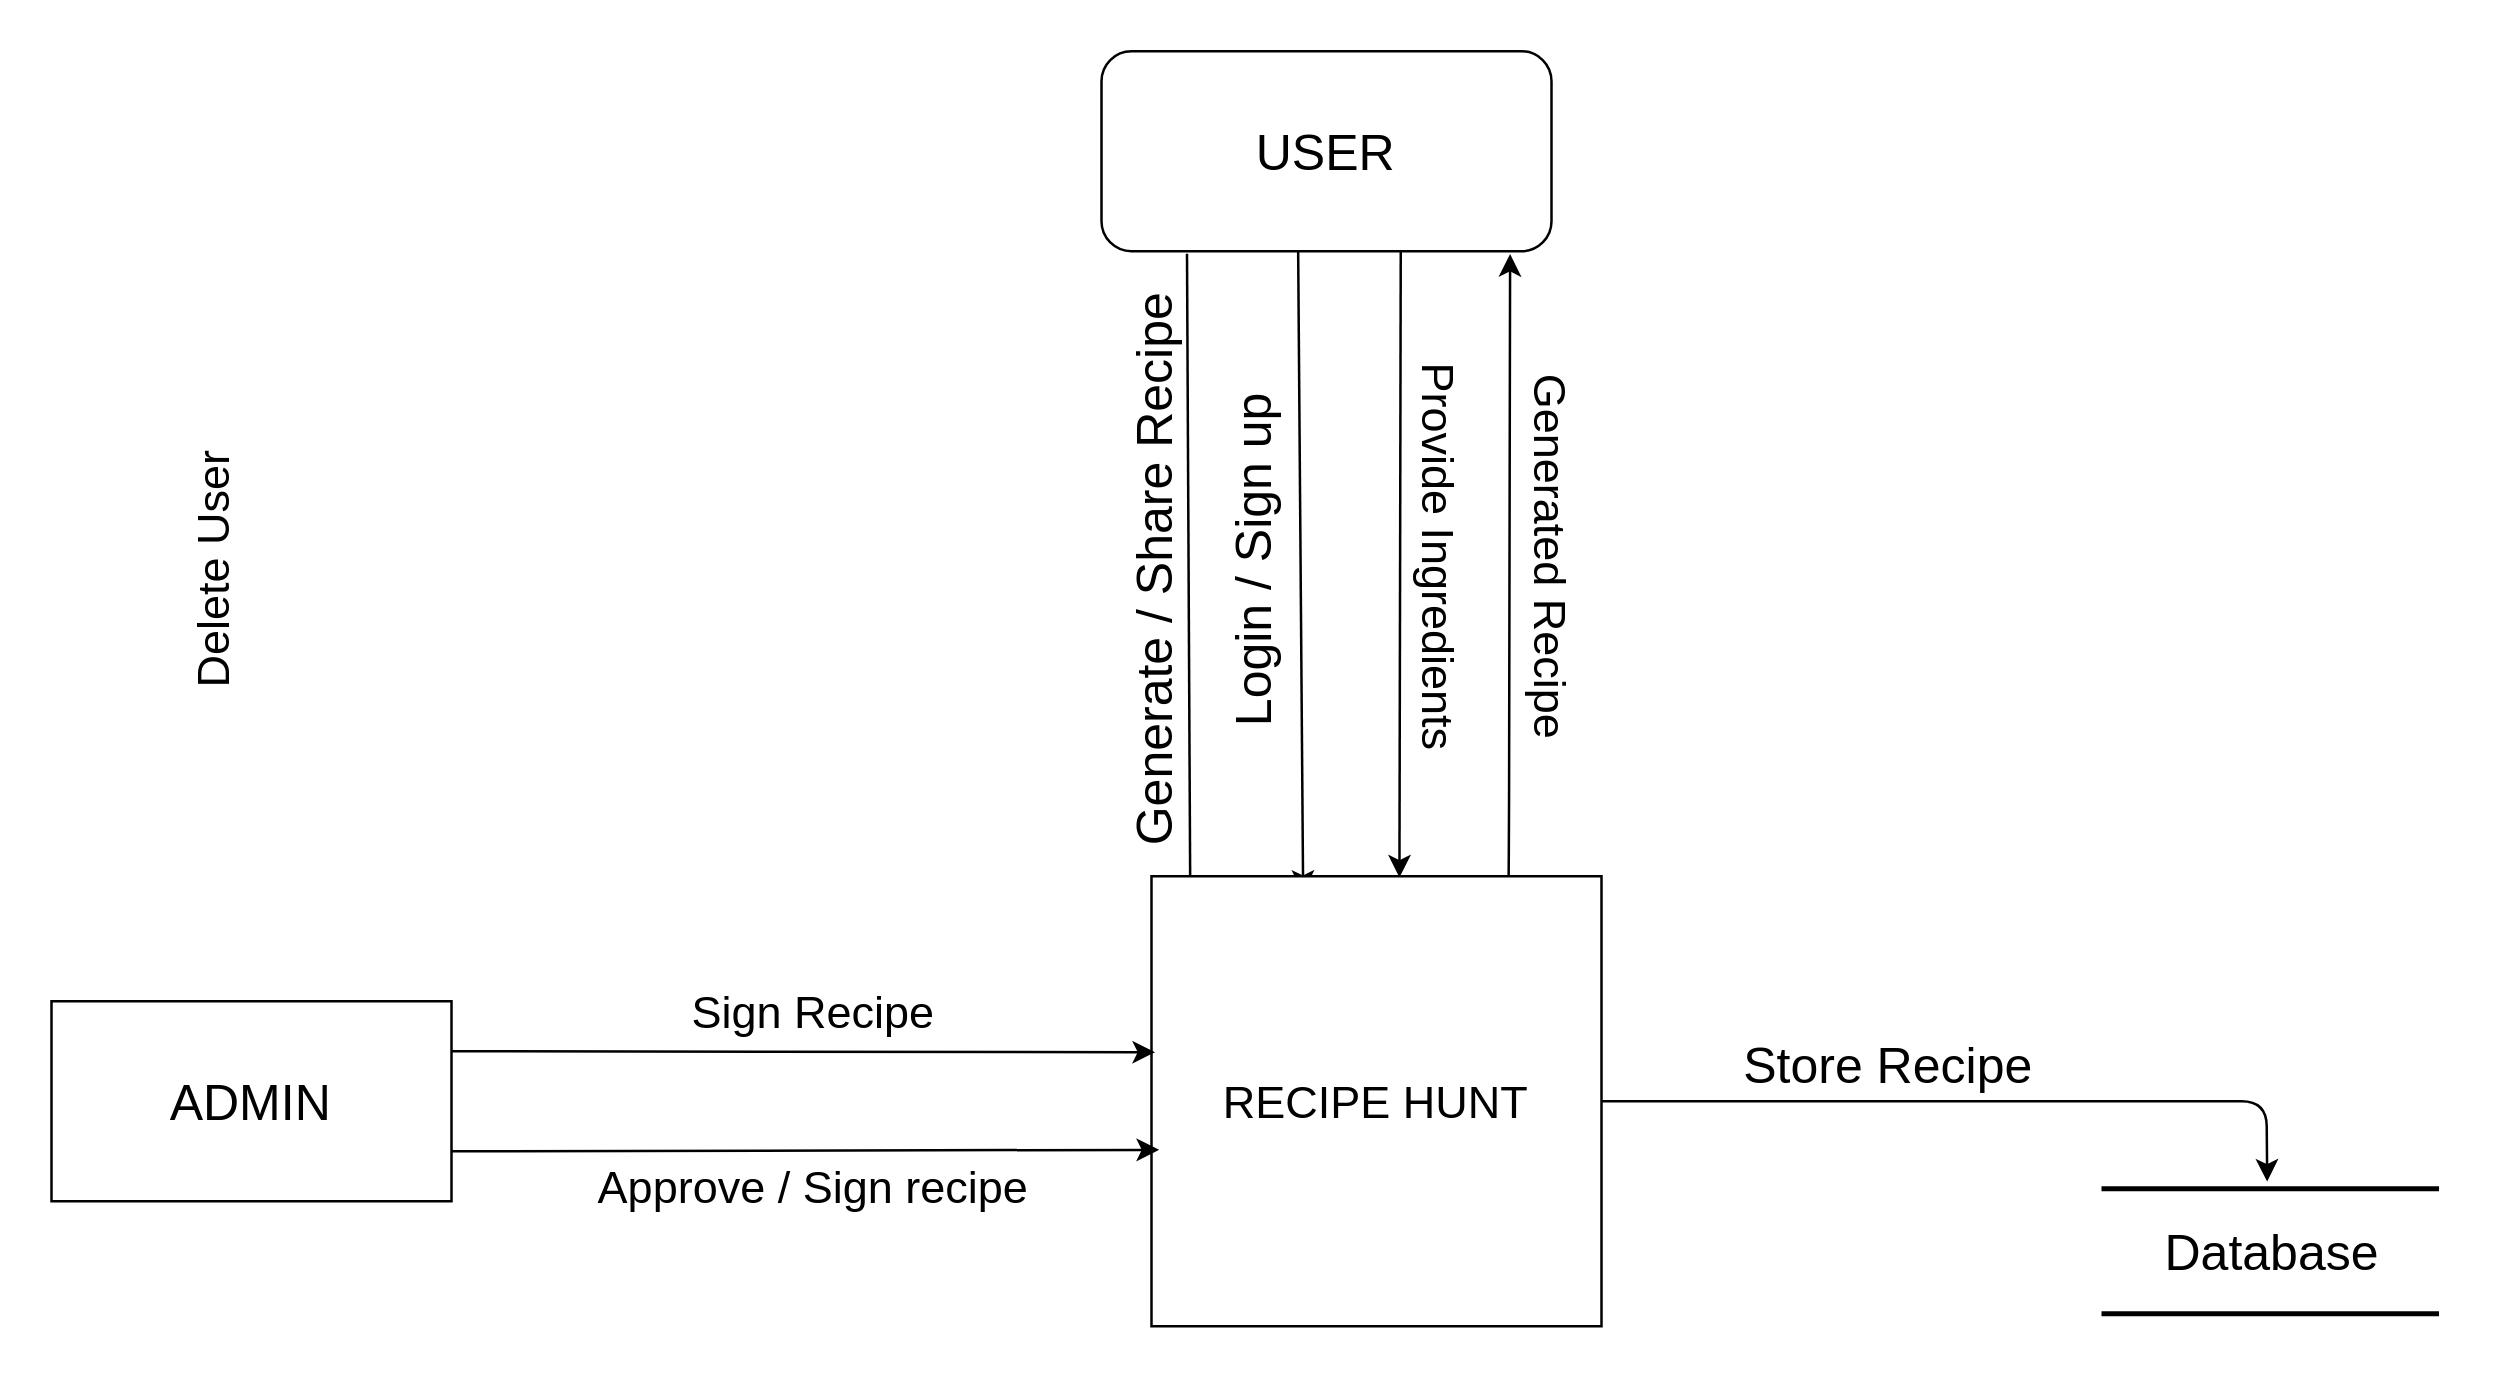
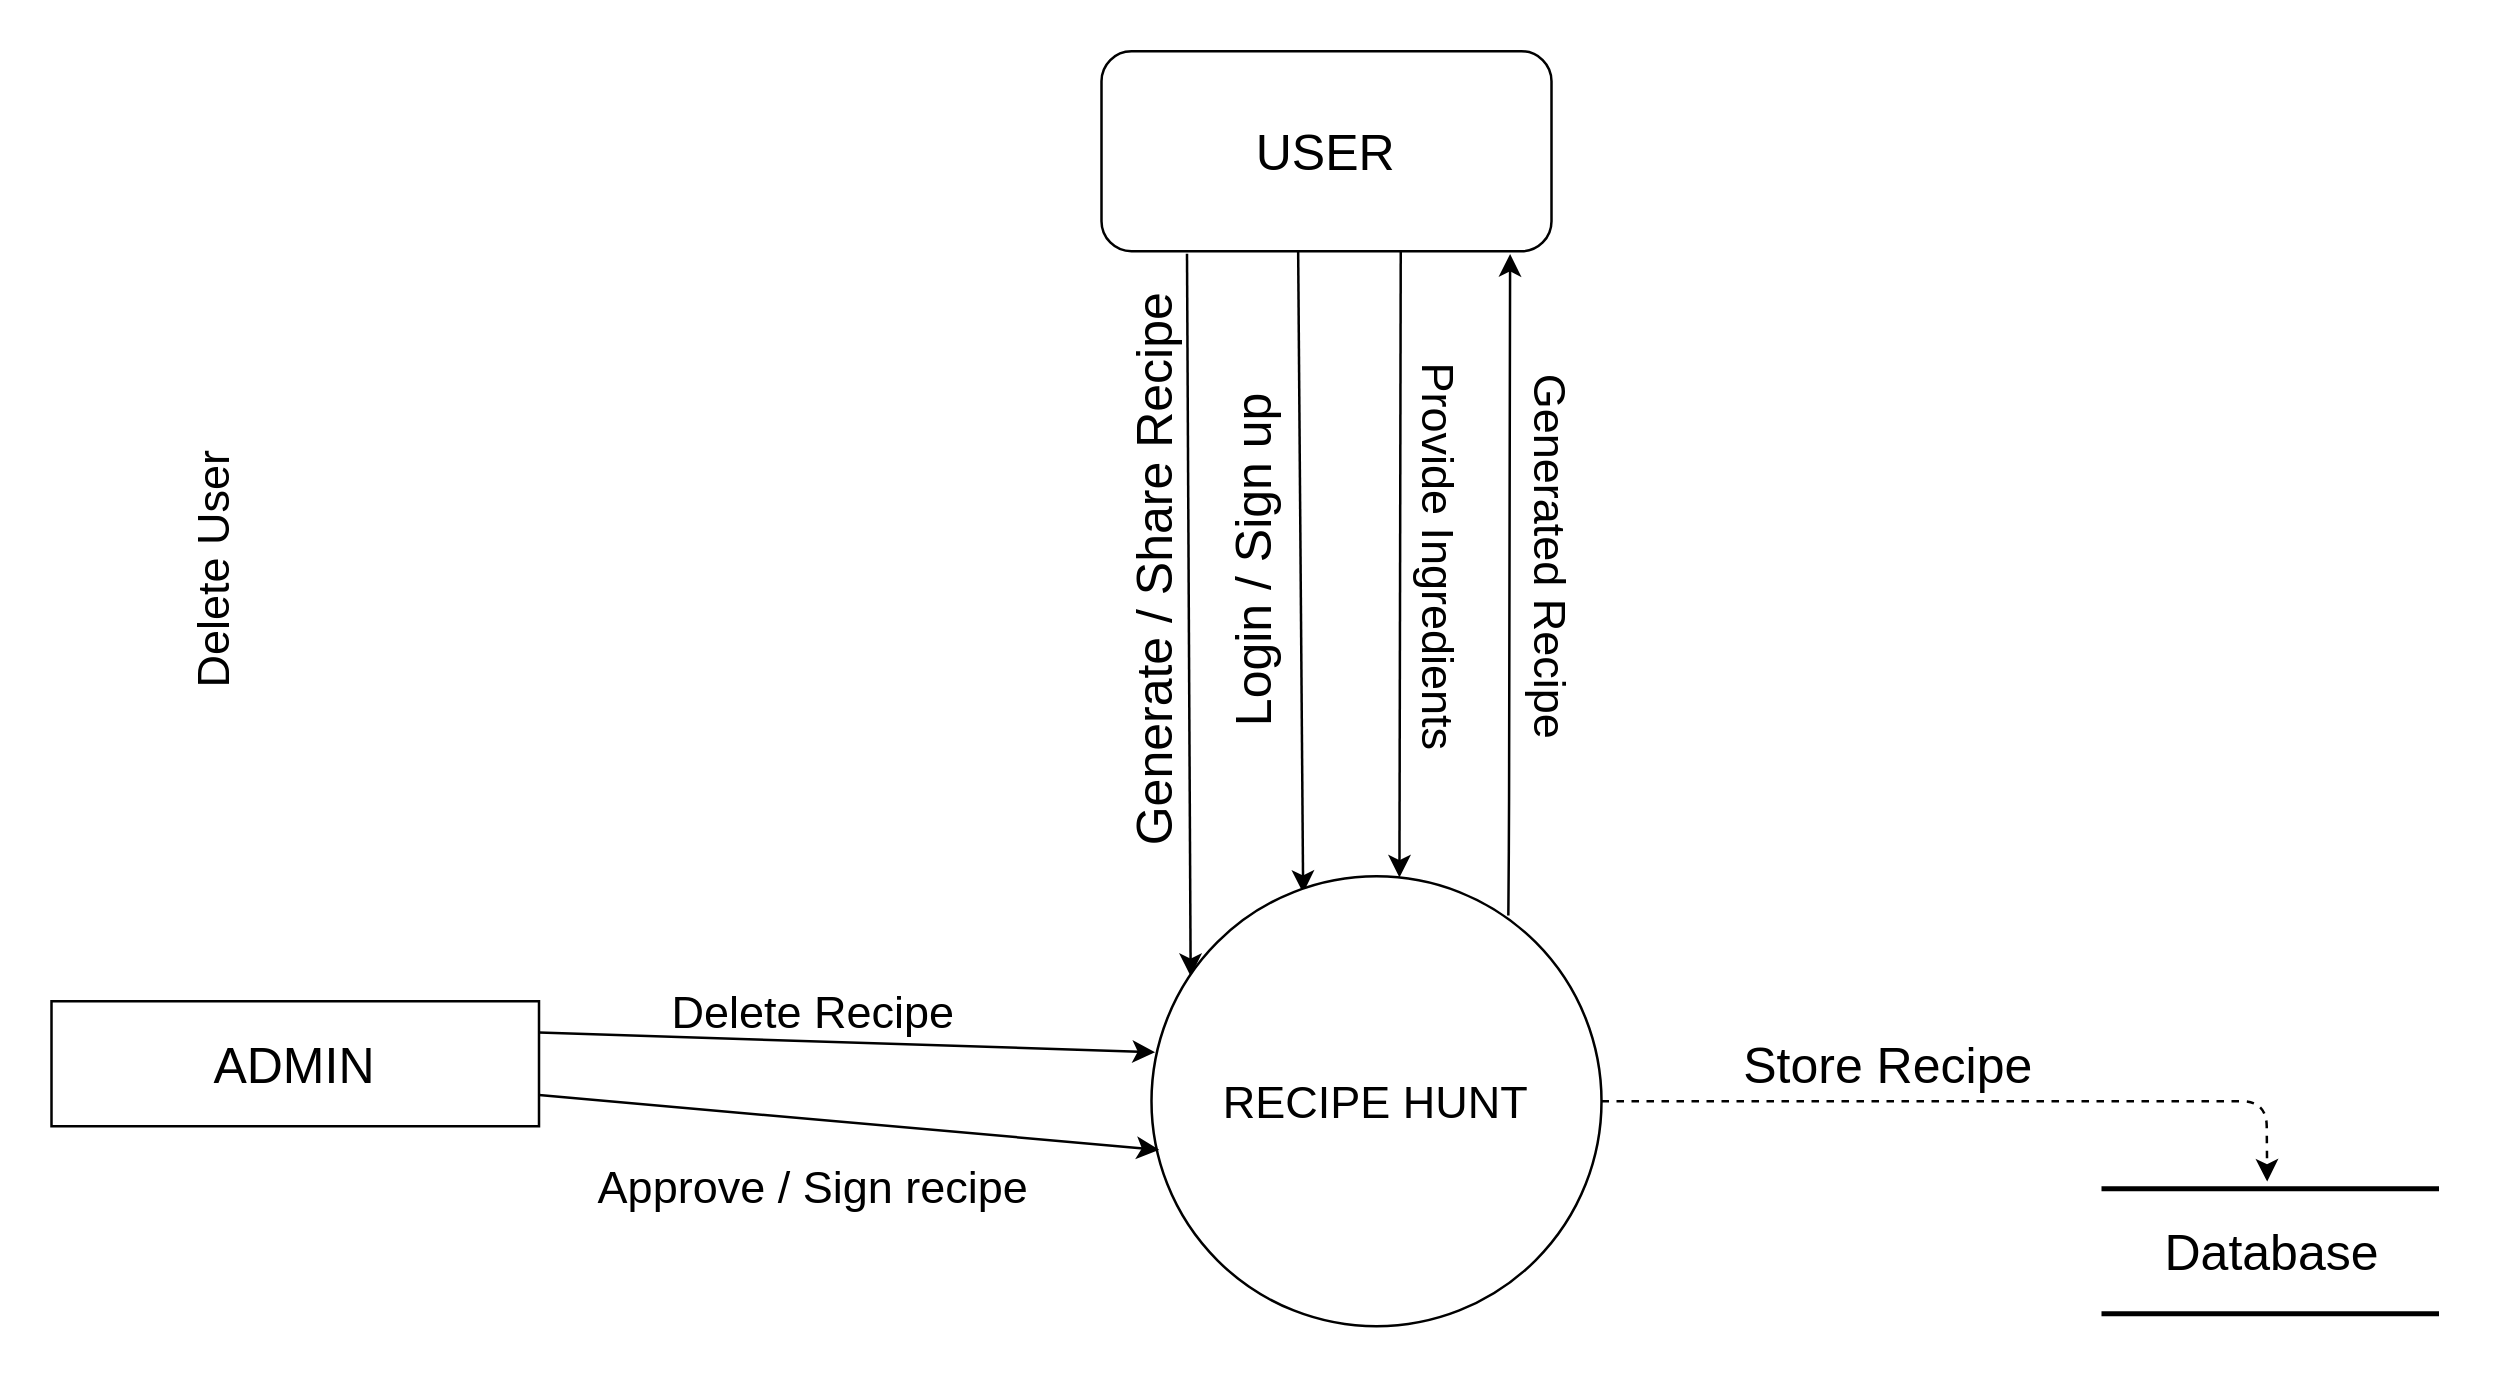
  <mxCell id="0" />
  <mxCell id="1" parent="0" />
  <mxCell id="2" style="edgeStyle=none;html=1;fontSize=20;entryX=0.793;entryY=0.087;entryDx=0;entryDy=0;startArrow=classic;startFill=1;endArrow=none;endFill=0;exitX=0.908;exitY=1.014;exitDx=0;exitDy=0;exitPerimeter=0;entryPerimeter=0;" edge="1" parent="1" source="6" target="8"><mxGeometry relative="1" as="geometry"><mxPoint x="670" y="330" as="targetPoint" /><mxPoint x="540" y="10" as="sourcePoint" /><Array as="points"><mxPoint x="603" y="330" /></Array></mxGeometry></mxCell>
  <mxCell id="3" style="edgeStyle=none;html=1;entryX=0.087;entryY=0.222;entryDx=0;entryDy=0;entryPerimeter=0;fontFamily=Helvetica;fontSize=20;startArrow=none;startFill=0;endArrow=classic;endFill=1;exitX=0.19;exitY=1.013;exitDx=0;exitDy=0;exitPerimeter=0;" edge="1" parent="1" source="6" target="8"><mxGeometry relative="1" as="geometry" /></mxCell>
  <mxCell id="4" style="edgeStyle=none;html=1;entryX=0.337;entryY=0.037;entryDx=0;entryDy=0;entryPerimeter=0;fontFamily=Helvetica;fontSize=20;startArrow=none;startFill=0;endArrow=classic;endFill=1;exitX=0.437;exitY=0.997;exitDx=0;exitDy=0;exitPerimeter=0;" edge="1" parent="1" source="6" target="8"><mxGeometry relative="1" as="geometry"><mxPoint x="512" y="10" as="sourcePoint" /></mxGeometry></mxCell>
  <mxCell id="5" style="edgeStyle=none;html=1;entryX=0.551;entryY=0.003;entryDx=0;entryDy=0;entryPerimeter=0;fontFamily=Helvetica;fontSize=20;startArrow=none;startFill=0;endArrow=classic;endFill=1;exitX=0.665;exitY=0.991;exitDx=0;exitDy=0;exitPerimeter=0;" edge="1" parent="1" source="6" target="8"><mxGeometry relative="1" as="geometry" /></mxCell>
  <mxCell id="6" value="&lt;span style=&quot;font-size: 20px;&quot;&gt;USER&lt;/span&gt;" style="whiteSpace=wrap;html=1;rounded=1;" vertex="1" parent="1"><mxGeometry x="440" width="180" height="80" as="geometry" y="20" /></mxCell>
- <mxCell id="7" style="edgeStyle=none;html=1;exitX=1;exitY=0.5;exitDx=0;exitDy=0;entryX=0.491;entryY=-0.057;entryDx=0;entryDy=0;entryPerimeter=0;fontFamily=Helvetica;fontSize=20;startArrow=none;startFill=0;endArrow=classic;endFill=1;" edge="1" parent="1" source="8" target="19"><mxGeometry relative="1" as="geometry"><Array as="points"><mxPoint x="906" y="440" /></Array></mxGeometry></mxCell>
- <mxCell id="8" value="&lt;font style=&quot;font-size: 18px;&quot;&gt;RECIPE HUNT&lt;/font&gt;" style="whiteSpace=wrap;html=1;fontSize=20;rounded=0;" vertex="1" parent="1"><mxGeometry x="460" y="350" width="180" height="180" as="geometry" /></mxCell>
+ <mxCell id="7" style="edgeStyle=none;html=1;exitX=1;exitY=0.5;exitDx=0;exitDy=0;entryX=0.491;entryY=-0.057;entryDx=0;entryDy=0;entryPerimeter=0;fontFamily=Helvetica;fontSize=20;startArrow=none;startFill=0;endArrow=classic;endFill=1;dashed=1;" edge="1" parent="1" source="8" target="19"><mxGeometry relative="1" as="geometry"><Array as="points"><mxPoint x="906" y="440" /></Array></mxGeometry></mxCell>
+ <mxCell id="8" value="&lt;font style=&quot;font-size: 18px;&quot;&gt;RECIPE HUNT&lt;/font&gt;" style="ellipse;whiteSpace=wrap;html=1;fontSize=20;" vertex="1" parent="1"><mxGeometry x="460" y="350" width="180" height="180" as="geometry" /></mxCell>
  <mxCell id="9" style="edgeStyle=none;html=1;entryX=0.017;entryY=0.608;entryDx=0;entryDy=0;fontFamily=Helvetica;fontSize=20;startArrow=none;startFill=0;endArrow=classic;endFill=1;exitX=1;exitY=0.75;exitDx=0;exitDy=0;entryPerimeter=0;" edge="1" parent="1" source="11" target="8"><mxGeometry relative="1" as="geometry" /></mxCell>
  <mxCell id="10" style="edgeStyle=none;html=1;fontFamily=Helvetica;fontSize=20;startArrow=none;startFill=0;endArrow=classic;endFill=1;exitX=1;exitY=0.25;exitDx=0;exitDy=0;entryX=0.008;entryY=0.391;entryDx=0;entryDy=0;entryPerimeter=0;" edge="1" parent="1" source="11" target="8"><mxGeometry relative="1" as="geometry" /></mxCell>
- <mxCell id="11" value="ADMIN" style="whiteSpace=wrap;html=1;fontSize=20;" vertex="1" parent="1"><mxGeometry x="20" y="400" width="160" height="80" as="geometry" /></mxCell>
+ <mxCell id="11" value="ADMIN" style="whiteSpace=wrap;html=1;fontSize=20;" vertex="1" parent="1"><mxGeometry x="20" y="400" width="195" height="50" as="geometry" /></mxCell>
  <mxCell id="12" value="Login / Sign up" style="text;strokeColor=none;align=center;fillColor=none;html=1;verticalAlign=middle;whiteSpace=wrap;rounded=0;fontSize=20;rotation=-90;" vertex="1" parent="1"><mxGeometry x="430" y="210" width="140" height="27.5" as="geometry" /></mxCell>
  <mxCell id="13" value="Generate / Share Recipe" style="text;strokeColor=none;align=center;fillColor=none;html=1;verticalAlign=middle;whiteSpace=wrap;rounded=0;fontSize=20;rotation=-90;" vertex="1" parent="1"><mxGeometry x="340" y="210" width="240" height="35" as="geometry" /></mxCell>
  <mxCell id="14" value="Provide Ingredients" style="text;strokeColor=none;align=center;fillColor=none;html=1;verticalAlign=middle;whiteSpace=wrap;rounded=0;fontSize=18;rotation=90;" vertex="1" parent="1"><mxGeometry x="490" y="207.5" width="170" height="30" as="geometry" /></mxCell>
  <mxCell id="15" value="Generated Recipe" style="text;strokeColor=none;align=center;fillColor=none;html=1;verticalAlign=middle;whiteSpace=wrap;rounded=0;fontSize=18;rotation=90;" vertex="1" parent="1"><mxGeometry x="540" y="207.5" width="160" height="30" as="geometry" /></mxCell>
- <mxCell id="16" value="Sign Recipe" style="text;strokeColor=none;align=center;fillColor=none;html=1;verticalAlign=middle;whiteSpace=wrap;rounded=0;fontSize=18;" vertex="1" parent="1"><mxGeometry x="260" y="390" width="130" height="30" as="geometry" /></mxCell>
+ <mxCell id="16" value="Delete Recipe" style="text;strokeColor=none;align=center;fillColor=none;html=1;verticalAlign=middle;whiteSpace=wrap;rounded=0;fontSize=18;" vertex="1" parent="1"><mxGeometry x="260" y="390" width="130" height="30" as="geometry" /></mxCell>
  <mxCell id="17" value="Approve / Sign recipe" style="text;strokeColor=none;align=center;fillColor=none;html=1;verticalAlign=middle;whiteSpace=wrap;rounded=0;fontSize=18;" vertex="1" parent="1"><mxGeometry x="225" y="460" width="200" height="30" as="geometry" /></mxCell>
  <mxCell id="18" value="Delete User" style="text;strokeColor=none;align=center;fillColor=none;html=1;verticalAlign=middle;whiteSpace=wrap;rounded=0;fontSize=18;rotation=-90;" vertex="1" parent="1"><mxGeometry x="20" y="212.5" width="130" height="30" as="geometry" /></mxCell>
  <mxCell id="19" value="&lt;font face=&quot;Helvetica&quot; style=&quot;font-size: 20px;&quot;&gt;Database&lt;/font&gt;" style="html=1;rounded=0;shadow=0;comic=0;labelBackgroundColor=none;strokeWidth=2;fontFamily=Verdana;fontSize=12;align=center;shape=mxgraph.ios7ui.horLines;" vertex="1" parent="1"><mxGeometry x="840" y="475" width="135" height="50" as="geometry" /></mxCell>
  <mxCell id="20" value="Store Recipe" style="text;strokeColor=none;align=center;fillColor=none;html=1;verticalAlign=middle;whiteSpace=wrap;rounded=0;fontFamily=Helvetica;fontSize=20;" vertex="1" parent="1"><mxGeometry x="675" y="410" width="160" height="30" as="geometry" /></mxCell>
